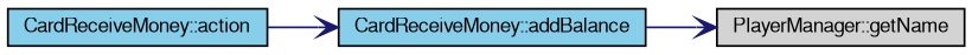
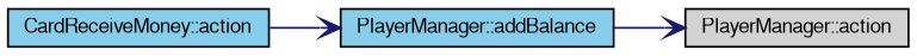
  digraph {
    rankdir=LR
    node [color=black fillcolor=skyblue fontname=FreeSans fontsize=10 shape=record style=filled]
    edge [arrowhead=vee color=midnightblue fontname=FreeSans fontsize=10 labelfontname=FreeSans labelfontsize=10 style=solid]
    n1 [fontcolor=black height=0.2 label="CardReceiveMoney::action" width=0.4]
-   n2 [height=0.2 label="CardReceiveMoney::addBalance" width=0.4]
-   n3 [fillcolor=lightgrey height=0.2 label="PlayerManager::getName" width=0.4]
+   n2 [height=0.2 label="PlayerManager::addBalance" width=0.4]
+   n3 [fillcolor=lightgrey height=0.2 label="PlayerManager::action" width=0.4]
    n1 -> n2
    n2 -> n3
  }
